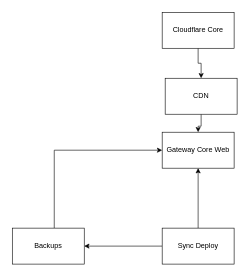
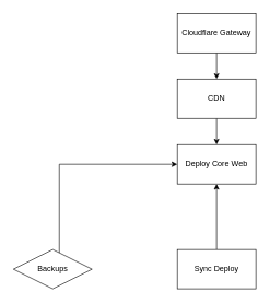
  <mxCell id="0" />
  <mxCell id="1" parent="0" />
  <mxCell id="2" style="edgeStyle=orthogonalEdgeStyle;rounded=0;orthogonalLoop=1;jettySize=auto;html=1;entryX=0.5;entryY=0;entryDx=0;entryDy=0;" edge="1" parent="1" source="3" target="6"><mxGeometry relative="1" as="geometry" /></mxCell>
- <mxCell id="3" value="Cloudflare Core" style="rounded=0;whiteSpace=wrap;html=1;" parent="1" vertex="1"><mxGeometry x="270" y="20" width="120" height="60" as="geometry" /></mxCell>
- <mxCell id="4" value="Gateway Core Web" style="rounded=0;whiteSpace=wrap;html=1;" parent="1" vertex="1"><mxGeometry x="270" y="220" width="120" height="60" as="geometry" /></mxCell>
+ <mxCell id="3" value="Cloudflare Gateway" style="rounded=0;whiteSpace=wrap;html=1;" parent="1" vertex="1"><mxGeometry x="270" y="20" width="120" height="60" as="geometry" /></mxCell>
+ <mxCell id="4" value="Deploy Core Web" style="rounded=0;whiteSpace=wrap;html=1;" parent="1" vertex="1"><mxGeometry x="270" y="220" width="120" height="60" as="geometry" /></mxCell>
  <mxCell id="5" style="edgeStyle=orthogonalEdgeStyle;rounded=0;orthogonalLoop=1;jettySize=auto;html=1;entryX=0.5;entryY=0;entryDx=0;entryDy=0;" edge="1" parent="1" source="6" target="4"><mxGeometry relative="1" as="geometry" /></mxCell>
- <mxCell id="6" value="CDN" style="rounded=0;whiteSpace=wrap;html=1;" parent="1" vertex="1"><mxGeometry x="275" y="130" width="120" height="60" as="geometry" /></mxCell>
+ <mxCell id="6" value="CDN" style="rounded=0;whiteSpace=wrap;html=1;" parent="1" vertex="1"><mxGeometry x="270" y="120" width="120" height="60" as="geometry" /></mxCell>
  <mxCell id="7" style="edgeStyle=orthogonalEdgeStyle;rounded=0;orthogonalLoop=1;jettySize=auto;html=1;" edge="1" parent="1" source="8" target="4"><mxGeometry relative="1" as="geometry"><Array as="points"><mxPoint x="90" y="250" /></Array></mxGeometry></mxCell>
- <mxCell id="8" value="Backups" style="rounded=0;whiteSpace=wrap;html=1;" vertex="1" parent="1"><mxGeometry x="20" y="380" width="120" height="60" as="geometry" /></mxCell>
+ <mxCell id="8" value="Backups" style="rhombus;whiteSpace=wrap;html=1;" vertex="1" parent="1"><mxGeometry x="20" y="380" width="120" height="60" as="geometry" /></mxCell>
  <mxCell id="9" style="edgeStyle=orthogonalEdgeStyle;rounded=0;orthogonalLoop=1;jettySize=auto;html=1;entryX=0.5;entryY=1;entryDx=0;entryDy=0;" edge="1" parent="1" source="11" target="4"><mxGeometry relative="1" as="geometry" /></mxCell>
- <mxCell id="10" style="edgeStyle=orthogonalEdgeStyle;rounded=0;orthogonalLoop=1;jettySize=auto;html=1;entryX=1;entryY=0.5;entryDx=0;entryDy=0;" edge="1" parent="1" source="11" target="8"><mxGeometry relative="1" as="geometry" /></mxCell>
  <mxCell id="11" value="Sync Deploy" style="rounded=0;whiteSpace=wrap;html=1;" vertex="1" parent="1"><mxGeometry x="270" y="380" width="120" height="60" as="geometry" /></mxCell>
